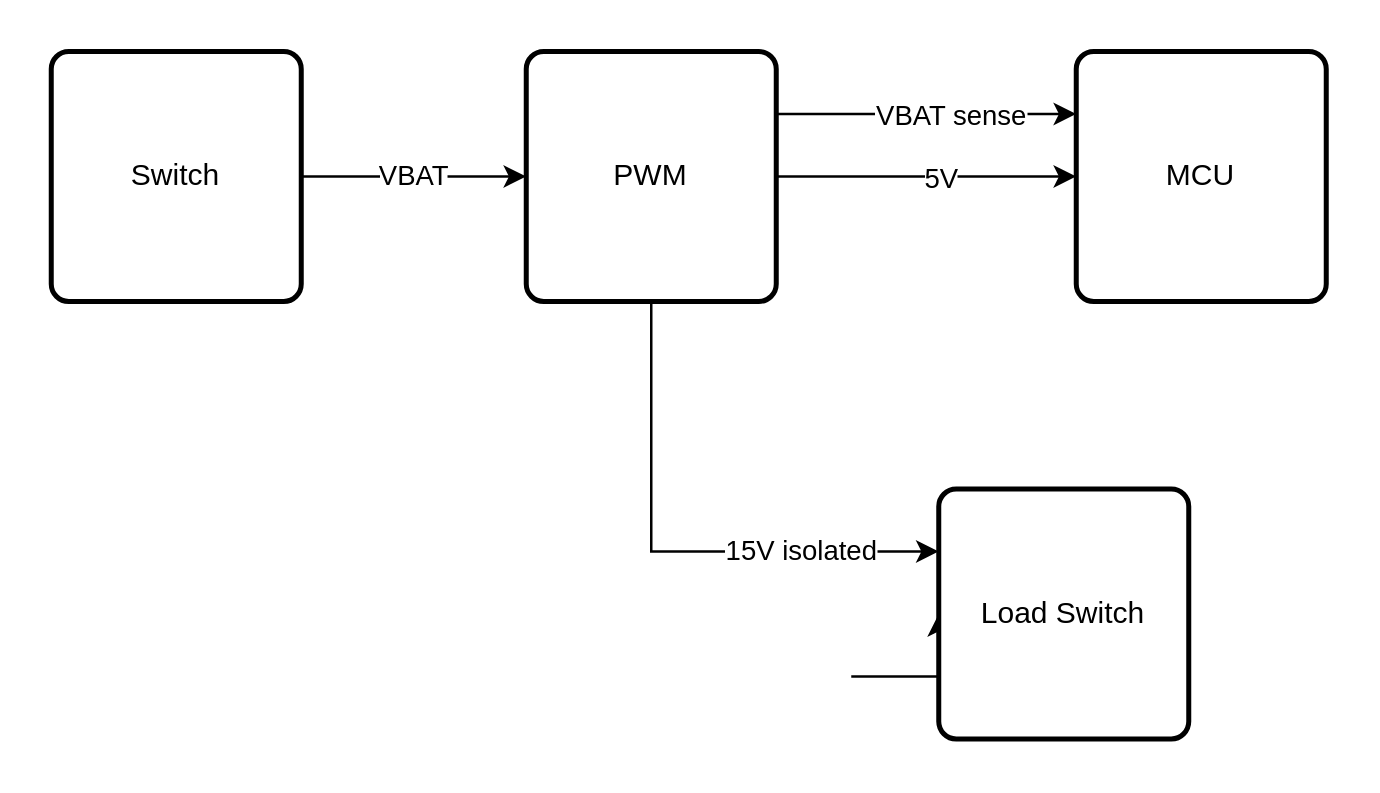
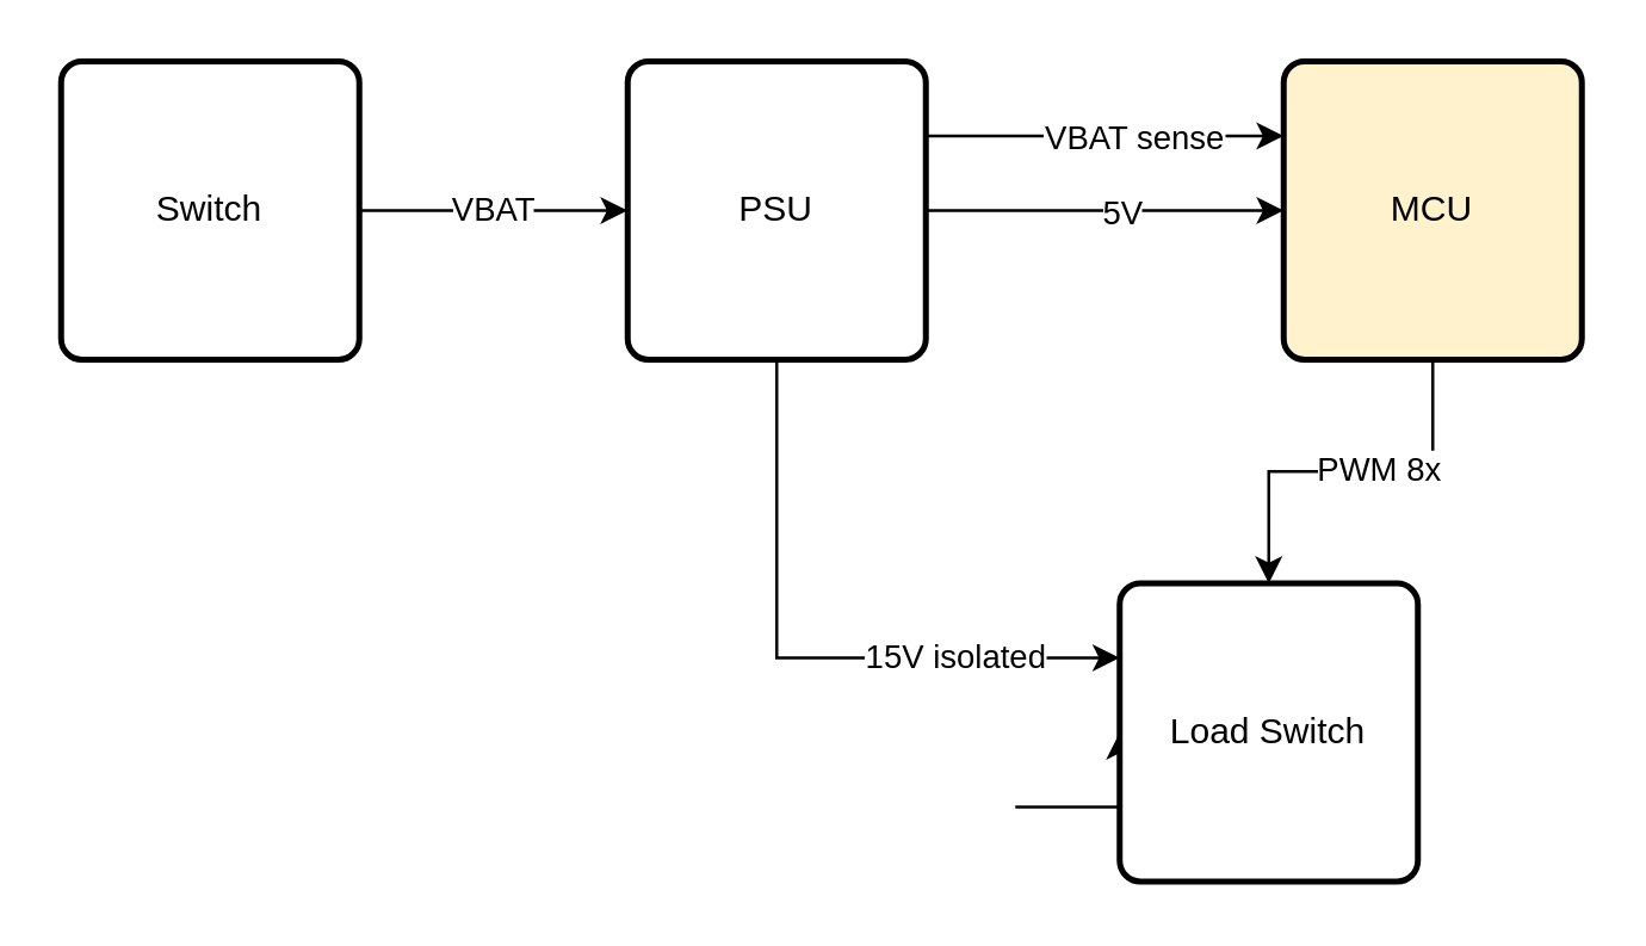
  <mxCell id="0" />
  <mxCell id="1" parent="0" />
- <mxCell id="4" value="MCU" style="rounded=1;whiteSpace=wrap;html=1;absoluteArcSize=1;arcSize=14;strokeWidth=2;" parent="1" vertex="1"><mxGeometry x="430" y="20" width="100" height="100" as="geometry" /></mxCell>
+ <mxCell id="2" style="edgeStyle=orthogonalEdgeStyle;rounded=0;orthogonalLoop=1;jettySize=auto;html=1;entryX=0.5;entryY=0;entryDx=0;entryDy=0;" parent="1" source="4" target="14" edge="1"><mxGeometry relative="1" as="geometry" /></mxCell>
+ <mxCell id="3" value="PWM 8x" style="edgeLabel;html=1;align=center;verticalAlign=middle;resizable=0;points=[];" parent="2" vertex="1" connectable="0"><mxGeometry x="-0.143" y="-1" relative="1" as="geometry"><mxPoint as="offset" /></mxGeometry></mxCell>
+ <mxCell id="4" value="MCU" style="rounded=1;whiteSpace=wrap;html=1;absoluteArcSize=1;arcSize=14;strokeWidth=2;fillColor=#fff2cc;" parent="1" vertex="1"><mxGeometry x="430" y="20" width="100" height="100" as="geometry" /></mxCell>
  <mxCell id="5" style="edgeStyle=orthogonalEdgeStyle;rounded=0;orthogonalLoop=1;jettySize=auto;html=1;entryX=0;entryY=0.5;entryDx=0;entryDy=0;" parent="1" source="11" target="4" edge="1"><mxGeometry relative="1" as="geometry" /></mxCell>
  <mxCell id="6" value="5V" style="edgeLabel;html=1;align=center;verticalAlign=middle;resizable=0;points=[];" parent="5" vertex="1" connectable="0"><mxGeometry x="0.083" relative="1" as="geometry"><mxPoint as="offset" /></mxGeometry></mxCell>
  <mxCell id="7" style="edgeStyle=orthogonalEdgeStyle;rounded=0;orthogonalLoop=1;jettySize=auto;html=1;exitX=1;exitY=0.25;exitDx=0;exitDy=0;entryX=0;entryY=0.25;entryDx=0;entryDy=0;" parent="1" source="11" target="4" edge="1"><mxGeometry relative="1" as="geometry" /></mxCell>
  <mxCell id="8" value="VBAT sense" style="edgeLabel;html=1;align=center;verticalAlign=middle;resizable=0;points=[];" parent="7" vertex="1" connectable="0"><mxGeometry x="0.152" y="-1" relative="1" as="geometry"><mxPoint as="offset" /></mxGeometry></mxCell>
  <mxCell id="9" style="edgeStyle=orthogonalEdgeStyle;rounded=0;orthogonalLoop=1;jettySize=auto;html=1;exitX=0.5;exitY=1;exitDx=0;exitDy=0;entryX=0;entryY=0.25;entryDx=0;entryDy=0;" parent="1" source="11" target="14" edge="1"><mxGeometry relative="1" as="geometry" /></mxCell>
  <mxCell id="10" value="15V isolated" style="edgeLabel;html=1;align=center;verticalAlign=middle;resizable=0;points=[];" parent="9" vertex="1" connectable="0"><mxGeometry x="0.381" y="1" relative="1" as="geometry"><mxPoint x="11" as="offset" /></mxGeometry></mxCell>
- <mxCell id="11" value="PWM" style="rounded=1;whiteSpace=wrap;html=1;absoluteArcSize=1;arcSize=14;strokeWidth=2;" parent="1" vertex="1"><mxGeometry x="210" y="20" width="100" height="100" as="geometry" /></mxCell>
+ <mxCell id="11" value="PSU" style="rounded=1;whiteSpace=wrap;html=1;absoluteArcSize=1;arcSize=14;strokeWidth=2;" parent="1" vertex="1"><mxGeometry x="210" y="20" width="100" height="100" as="geometry" /></mxCell>
  <mxCell id="12" style="edgeStyle=orthogonalEdgeStyle;rounded=0;orthogonalLoop=1;jettySize=auto;html=1;flowAnimation=0;shadow=0;entryX=0;entryY=0.5;entryDx=0;entryDy=0;" parent="1" target="14" edge="1"><mxGeometry relative="1" as="geometry"><mxPoint x="340" y="270" as="sourcePoint" /><Array as="points"><mxPoint x="390" y="270" /><mxPoint x="390" y="270" /></Array></mxGeometry></mxCell>
  <mxCell id="13" value="AC" style="edgeLabel;html=1;align=center;verticalAlign=middle;resizable=0;points=[];" parent="12" vertex="1" connectable="0"><mxGeometry x="-0.067" relative="1" as="geometry"><mxPoint as="offset" /></mxGeometry></mxCell>
  <mxCell id="14" value="Load Switch" style="rounded=1;whiteSpace=wrap;html=1;absoluteArcSize=1;arcSize=14;strokeWidth=2;" parent="1" vertex="1"><mxGeometry x="375" y="195" width="100" height="100" as="geometry" /></mxCell>
  <mxCell id="15" style="edgeStyle=orthogonalEdgeStyle;rounded=0;orthogonalLoop=1;jettySize=auto;html=1;entryX=0;entryY=0.5;entryDx=0;entryDy=0;endArrow=classic;endFill=1;" parent="1" source="17" target="11" edge="1"><mxGeometry relative="1" as="geometry" /></mxCell>
  <mxCell id="16" value="VBAT" style="edgeLabel;html=1;align=center;verticalAlign=middle;resizable=0;points=[];" parent="15" vertex="1" connectable="0"><mxGeometry x="-0.015" y="1" relative="1" as="geometry"><mxPoint as="offset" /></mxGeometry></mxCell>
  <mxCell id="17" value="Switch" style="rounded=1;whiteSpace=wrap;html=1;absoluteArcSize=1;arcSize=14;strokeWidth=2;" parent="1" vertex="1"><mxGeometry x="20" y="20" width="100" height="100" as="geometry" /></mxCell>
